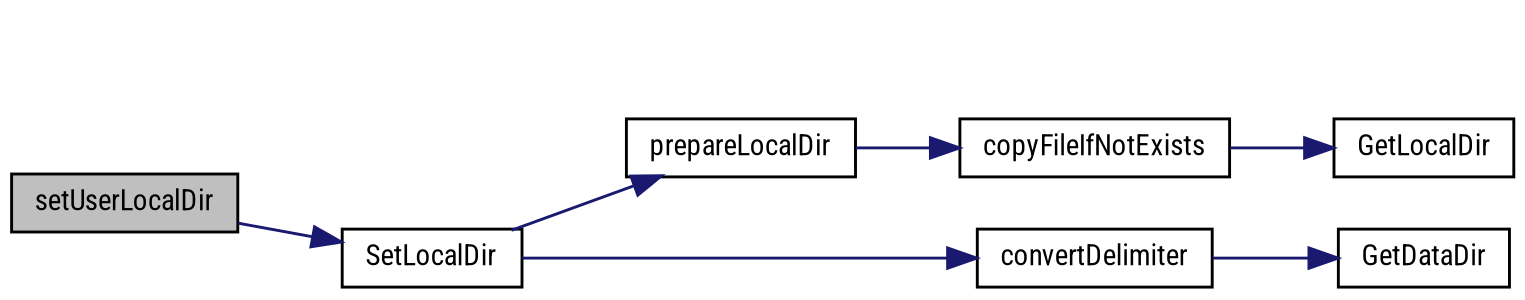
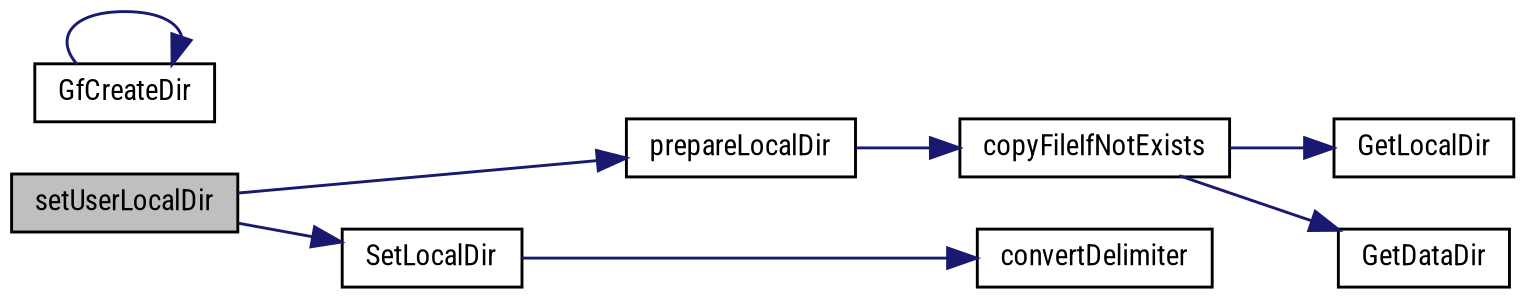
  digraph {
    fontname="Roboto Condensed"
    rankdir=LR
    node [color=black fillcolor=white fontname="Roboto Condensed" fontsize=10 shape=record style=filled]
    edge [color=midnightblue fontname="Roboto Condensed" fontsize=10 labelfontname=Helvetica labelfontsize=10 style=solid]
    n1 [fillcolor=grey75 fontcolor=black height=0.2 label=setUserLocalDir width=0.4]
    n2 [height=0.2 label=SetLocalDir width=0.4]
    n3 [height=0.2 label=prepareLocalDir width=0.4]
    n4 [height=0.2 label=convertDelimiter width=0.4]
+   n5 [height=0.2 label=GfCreateDir width=0.4]
    n6 [height=0.2 label=copyFileIfNotExists width=0.4]
    n7 [height=0.2 label=GetLocalDir width=0.4]
    n8 [height=0.2 label=GetDataDir width=0.4]
    n1 -> n2
-   n2 -> n3
+   n1 -> n3
    n2 -> n4
    n3 -> n6
+   n5 -> n5
    n6 -> n7
-   n4 -> n8
+   n6 -> n8
  }
